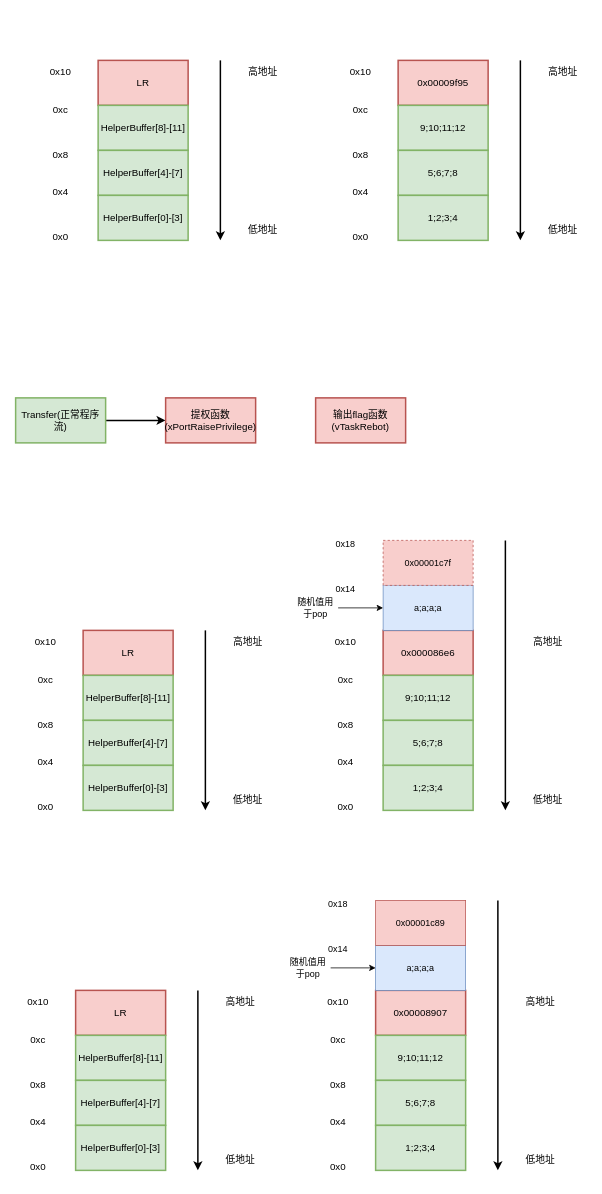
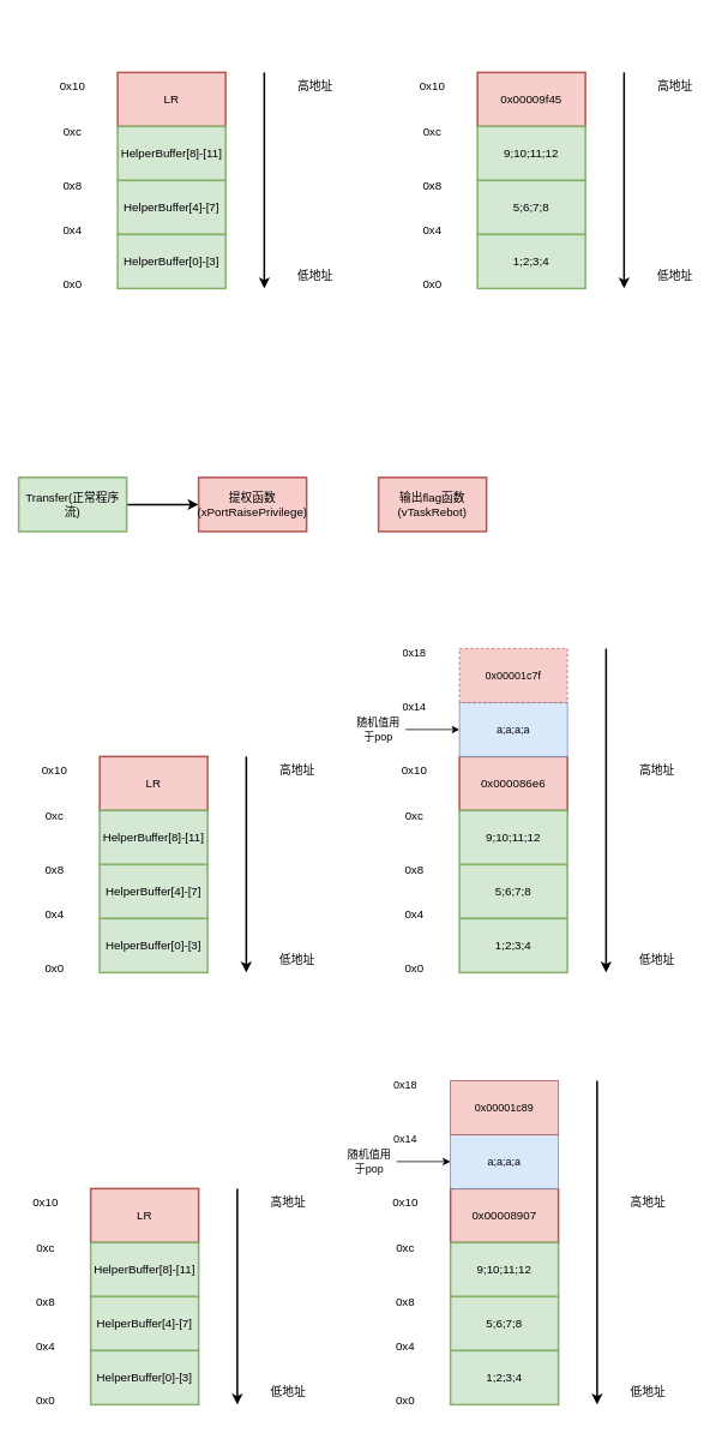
  <mxCell id="0" />
  <mxCell id="1" parent="0" />
  <mxCell id="2" value="" style="edgeStyle=orthogonalEdgeStyle;rounded=0;orthogonalLoop=1;jettySize=auto;html=1;fontSize=13;strokeWidth=2;" edge="1" parent="1"><mxGeometry relative="1" as="geometry"><mxPoint x="190" y="20" as="sourcePoint" /><mxPoint x="190" y="20" as="targetPoint" /></mxGeometry></mxCell>
  <mxCell id="3" value="LR" style="rounded=0;whiteSpace=wrap;html=1;fillColor=#f8cecc;strokeColor=#b85450;fontSize=13;strokeWidth=2;" vertex="1" parent="1"><mxGeometry x="130" y="80" width="120" height="60" as="geometry" /></mxCell>
  <mxCell id="4" value="HelperBuffer[8]-[11]" style="rounded=0;whiteSpace=wrap;html=1;fillColor=#d5e8d4;strokeColor=#82b366;fontSize=13;strokeWidth=2;" vertex="1" parent="1"><mxGeometry x="130" y="140" width="120" height="60" as="geometry" /></mxCell>
  <mxCell id="5" value="HelperBuffer[4]-[7]" style="rounded=0;whiteSpace=wrap;html=1;fillColor=#d5e8d4;strokeColor=#82b366;fontSize=13;strokeWidth=2;" vertex="1" parent="1"><mxGeometry x="130" y="200" width="120" height="60" as="geometry" /></mxCell>
  <mxCell id="6" value="HelperBuffer[0]-[3]" style="rounded=0;whiteSpace=wrap;html=1;fillColor=#d5e8d4;strokeColor=#82b366;fontSize=13;strokeWidth=2;" vertex="1" parent="1"><mxGeometry x="130" y="260" width="120" height="60" as="geometry" /></mxCell>
  <mxCell id="7" value="" style="endArrow=classic;html=1;rounded=0;fontSize=13;strokeWidth=2;" edge="1" parent="1"><mxGeometry width="50" height="50" relative="1" as="geometry"><mxPoint x="293" y="80" as="sourcePoint" /><mxPoint x="293" y="320" as="targetPoint" /></mxGeometry></mxCell>
  <mxCell id="8" value="高地址" style="text;html=1;strokeColor=none;fillColor=none;align=center;verticalAlign=middle;whiteSpace=wrap;rounded=0;fontSize=13;strokeWidth=2;" vertex="1" parent="1"><mxGeometry x="320" y="80" width="60" height="30" as="geometry" /></mxCell>
  <mxCell id="9" value="低地址" style="text;html=1;strokeColor=none;fillColor=none;align=center;verticalAlign=middle;whiteSpace=wrap;rounded=0;fontSize=13;strokeWidth=2;" vertex="1" parent="1"><mxGeometry x="320" y="290" width="60" height="30" as="geometry" /></mxCell>
  <mxCell id="10" value="0x0" style="text;html=1;strokeColor=none;fillColor=none;align=center;verticalAlign=middle;whiteSpace=wrap;rounded=0;fontSize=13;strokeWidth=2;" vertex="1" parent="1"><mxGeometry x="50" y="300" width="60" height="30" as="geometry" /></mxCell>
  <mxCell id="11" value="0x4" style="text;html=1;strokeColor=none;fillColor=none;align=center;verticalAlign=middle;whiteSpace=wrap;rounded=0;fontSize=13;strokeWidth=2;" vertex="1" parent="1"><mxGeometry x="50" y="240" width="60" height="30" as="geometry" /></mxCell>
  <mxCell id="12" value="0x8" style="text;html=1;strokeColor=none;fillColor=none;align=center;verticalAlign=middle;whiteSpace=wrap;rounded=0;fontSize=13;strokeWidth=2;" vertex="1" parent="1"><mxGeometry x="50" y="190" width="60" height="30" as="geometry" /></mxCell>
  <mxCell id="13" value="0xc" style="text;html=1;strokeColor=none;fillColor=none;align=center;verticalAlign=middle;whiteSpace=wrap;rounded=0;fontSize=13;strokeWidth=2;" vertex="1" parent="1"><mxGeometry x="50" y="130" width="60" height="30" as="geometry" /></mxCell>
  <mxCell id="14" value="0x10" style="text;html=1;strokeColor=none;fillColor=none;align=center;verticalAlign=middle;whiteSpace=wrap;rounded=0;fontSize=13;strokeWidth=2;" vertex="1" parent="1"><mxGeometry x="50" y="80" width="60" height="30" as="geometry" /></mxCell>
  <mxCell id="15" value="" style="edgeStyle=orthogonalEdgeStyle;rounded=0;orthogonalLoop=1;jettySize=auto;html=1;strokeWidth=2;fontSize=13;" edge="1" parent="1" source="16" target="17"><mxGeometry relative="1" as="geometry" /></mxCell>
  <mxCell id="16" value="Transfer(正常程序流)" style="rounded=0;whiteSpace=wrap;html=1;fillColor=#d5e8d4;strokeColor=#82b366;strokeWidth=2;fontSize=13;" vertex="1" parent="1"><mxGeometry x="20" y="530" width="120" height="60" as="geometry" /></mxCell>
  <mxCell id="17" value="提权函数(xPortRaisePrivilege)" style="whiteSpace=wrap;html=1;rounded=0;fillColor=#f8cecc;strokeColor=#b85450;strokeWidth=2;fontSize=13;" vertex="1" parent="1"><mxGeometry x="220" y="530" width="120" height="60" as="geometry" /></mxCell>
  <mxCell id="18" value="输出flag函数(vTaskRebot)" style="whiteSpace=wrap;html=1;rounded=0;fillColor=#f8cecc;strokeColor=#b85450;strokeWidth=2;fontSize=13;" vertex="1" parent="1"><mxGeometry x="420" y="530" width="120" height="60" as="geometry" /></mxCell>
  <mxCell id="19" value="" style="edgeStyle=orthogonalEdgeStyle;rounded=0;orthogonalLoop=1;jettySize=auto;html=1;fontSize=13;strokeWidth=2;" edge="1" parent="1"><mxGeometry relative="1" as="geometry"><mxPoint x="590" y="20" as="sourcePoint" /><mxPoint x="590" y="20" as="targetPoint" /></mxGeometry></mxCell>
- <mxCell id="20" value="0x00009f95" style="rounded=0;whiteSpace=wrap;html=1;fillColor=#f8cecc;strokeColor=#b85450;fontSize=13;strokeWidth=2;" vertex="1" parent="1"><mxGeometry x="530" y="80" width="120" height="60" as="geometry" /></mxCell>
+ <mxCell id="20" value="0x00009f45" style="rounded=0;whiteSpace=wrap;html=1;fillColor=#f8cecc;strokeColor=#b85450;fontSize=13;strokeWidth=2;" vertex="1" parent="1"><mxGeometry x="530" y="80" width="120" height="60" as="geometry" /></mxCell>
  <mxCell id="21" value="9;10;11;12" style="rounded=0;whiteSpace=wrap;html=1;fillColor=#d5e8d4;strokeColor=#82b366;fontSize=13;strokeWidth=2;" vertex="1" parent="1"><mxGeometry x="530" y="140" width="120" height="60" as="geometry" /></mxCell>
  <mxCell id="22" value="5;6;7;8" style="rounded=0;whiteSpace=wrap;html=1;fillColor=#d5e8d4;strokeColor=#82b366;fontSize=13;strokeWidth=2;" vertex="1" parent="1"><mxGeometry x="530" y="200" width="120" height="60" as="geometry" /></mxCell>
  <mxCell id="23" value="1;2;3;4" style="rounded=0;whiteSpace=wrap;html=1;fillColor=#d5e8d4;strokeColor=#82b366;fontSize=13;strokeWidth=2;" vertex="1" parent="1"><mxGeometry x="530" y="260" width="120" height="60" as="geometry" /></mxCell>
  <mxCell id="24" value="" style="endArrow=classic;html=1;rounded=0;fontSize=13;strokeWidth=2;" edge="1" parent="1"><mxGeometry width="50" height="50" relative="1" as="geometry"><mxPoint x="693" y="80" as="sourcePoint" /><mxPoint x="693" y="320" as="targetPoint" /></mxGeometry></mxCell>
  <mxCell id="25" value="高地址" style="text;html=1;strokeColor=none;fillColor=none;align=center;verticalAlign=middle;whiteSpace=wrap;rounded=0;fontSize=13;strokeWidth=2;" vertex="1" parent="1"><mxGeometry x="720" y="80" width="60" height="30" as="geometry" /></mxCell>
  <mxCell id="26" value="低地址" style="text;html=1;strokeColor=none;fillColor=none;align=center;verticalAlign=middle;whiteSpace=wrap;rounded=0;fontSize=13;strokeWidth=2;" vertex="1" parent="1"><mxGeometry x="720" y="290" width="60" height="30" as="geometry" /></mxCell>
  <mxCell id="27" value="0x0" style="text;html=1;strokeColor=none;fillColor=none;align=center;verticalAlign=middle;whiteSpace=wrap;rounded=0;fontSize=13;strokeWidth=2;" vertex="1" parent="1"><mxGeometry x="450" y="300" width="60" height="30" as="geometry" /></mxCell>
  <mxCell id="28" value="0x4" style="text;html=1;strokeColor=none;fillColor=none;align=center;verticalAlign=middle;whiteSpace=wrap;rounded=0;fontSize=13;strokeWidth=2;" vertex="1" parent="1"><mxGeometry x="450" y="240" width="60" height="30" as="geometry" /></mxCell>
  <mxCell id="29" value="0x8" style="text;html=1;strokeColor=none;fillColor=none;align=center;verticalAlign=middle;whiteSpace=wrap;rounded=0;fontSize=13;strokeWidth=2;" vertex="1" parent="1"><mxGeometry x="450" y="190" width="60" height="30" as="geometry" /></mxCell>
  <mxCell id="30" value="0xc" style="text;html=1;strokeColor=none;fillColor=none;align=center;verticalAlign=middle;whiteSpace=wrap;rounded=0;fontSize=13;strokeWidth=2;" vertex="1" parent="1"><mxGeometry x="450" y="130" width="60" height="30" as="geometry" /></mxCell>
  <mxCell id="31" value="0x10" style="text;html=1;strokeColor=none;fillColor=none;align=center;verticalAlign=middle;whiteSpace=wrap;rounded=0;fontSize=13;strokeWidth=2;" vertex="1" parent="1"><mxGeometry x="450" y="80" width="60" height="30" as="geometry" /></mxCell>
  <mxCell id="32" value="LR" style="rounded=0;whiteSpace=wrap;html=1;fillColor=#f8cecc;strokeColor=#b85450;fontSize=13;strokeWidth=2;" vertex="1" parent="1"><mxGeometry x="110" y="840" width="120" height="60" as="geometry" /></mxCell>
  <mxCell id="33" value="HelperBuffer[8]-[11]" style="rounded=0;whiteSpace=wrap;html=1;fillColor=#d5e8d4;strokeColor=#82b366;fontSize=13;strokeWidth=2;" vertex="1" parent="1"><mxGeometry x="110" y="900" width="120" height="60" as="geometry" /></mxCell>
  <mxCell id="34" value="HelperBuffer[4]-[7]" style="rounded=0;whiteSpace=wrap;html=1;fillColor=#d5e8d4;strokeColor=#82b366;fontSize=13;strokeWidth=2;" vertex="1" parent="1"><mxGeometry x="110" y="960" width="120" height="60" as="geometry" /></mxCell>
  <mxCell id="35" value="HelperBuffer[0]-[3]" style="rounded=0;whiteSpace=wrap;html=1;fillColor=#d5e8d4;strokeColor=#82b366;fontSize=13;strokeWidth=2;" vertex="1" parent="1"><mxGeometry x="110" y="1020" width="120" height="60" as="geometry" /></mxCell>
  <mxCell id="36" value="" style="endArrow=classic;html=1;rounded=0;fontSize=13;strokeWidth=2;" edge="1" parent="1"><mxGeometry width="50" height="50" relative="1" as="geometry"><mxPoint x="273" y="840" as="sourcePoint" /><mxPoint x="273" y="1080" as="targetPoint" /></mxGeometry></mxCell>
  <mxCell id="37" value="高地址" style="text;html=1;strokeColor=none;fillColor=none;align=center;verticalAlign=middle;whiteSpace=wrap;rounded=0;fontSize=13;strokeWidth=2;" vertex="1" parent="1"><mxGeometry x="300" y="840" width="60" height="30" as="geometry" /></mxCell>
  <mxCell id="38" value="低地址" style="text;html=1;strokeColor=none;fillColor=none;align=center;verticalAlign=middle;whiteSpace=wrap;rounded=0;fontSize=13;strokeWidth=2;" vertex="1" parent="1"><mxGeometry x="300" y="1050" width="60" height="30" as="geometry" /></mxCell>
  <mxCell id="39" value="0x0" style="text;html=1;strokeColor=none;fillColor=none;align=center;verticalAlign=middle;whiteSpace=wrap;rounded=0;fontSize=13;strokeWidth=2;" vertex="1" parent="1"><mxGeometry x="30" y="1060" width="60" height="30" as="geometry" /></mxCell>
  <mxCell id="40" value="0x4" style="text;html=1;strokeColor=none;fillColor=none;align=center;verticalAlign=middle;whiteSpace=wrap;rounded=0;fontSize=13;strokeWidth=2;" vertex="1" parent="1"><mxGeometry x="30" y="1000" width="60" height="30" as="geometry" /></mxCell>
  <mxCell id="41" value="0x8" style="text;html=1;strokeColor=none;fillColor=none;align=center;verticalAlign=middle;whiteSpace=wrap;rounded=0;fontSize=13;strokeWidth=2;" vertex="1" parent="1"><mxGeometry x="30" y="950" width="60" height="30" as="geometry" /></mxCell>
  <mxCell id="42" value="0xc" style="text;html=1;strokeColor=none;fillColor=none;align=center;verticalAlign=middle;whiteSpace=wrap;rounded=0;fontSize=13;strokeWidth=2;" vertex="1" parent="1"><mxGeometry x="30" y="890" width="60" height="30" as="geometry" /></mxCell>
  <mxCell id="43" value="0x10" style="text;html=1;strokeColor=none;fillColor=none;align=center;verticalAlign=middle;whiteSpace=wrap;rounded=0;fontSize=13;strokeWidth=2;" vertex="1" parent="1"><mxGeometry x="30" y="840" width="60" height="30" as="geometry" /></mxCell>
  <mxCell id="44" value="0x000086e6" style="rounded=0;whiteSpace=wrap;html=1;fillColor=#f8cecc;strokeColor=#b85450;fontSize=13;strokeWidth=2;" vertex="1" parent="1"><mxGeometry x="510" y="840" width="120" height="60" as="geometry" /></mxCell>
  <mxCell id="45" value="9;10;11;12" style="rounded=0;whiteSpace=wrap;html=1;fillColor=#d5e8d4;strokeColor=#82b366;fontSize=13;strokeWidth=2;" vertex="1" parent="1"><mxGeometry x="510" y="900" width="120" height="60" as="geometry" /></mxCell>
  <mxCell id="46" value="5;6;7;8" style="rounded=0;whiteSpace=wrap;html=1;fillColor=#d5e8d4;strokeColor=#82b366;fontSize=13;strokeWidth=2;" vertex="1" parent="1"><mxGeometry x="510" y="960" width="120" height="60" as="geometry" /></mxCell>
  <mxCell id="47" value="1;2;3;4" style="rounded=0;whiteSpace=wrap;html=1;fillColor=#d5e8d4;strokeColor=#82b366;fontSize=13;strokeWidth=2;" vertex="1" parent="1"><mxGeometry x="510" y="1020" width="120" height="60" as="geometry" /></mxCell>
  <mxCell id="48" value="" style="endArrow=classic;html=1;rounded=0;fontSize=13;strokeWidth=2;" edge="1" parent="1"><mxGeometry width="50" height="50" relative="1" as="geometry"><mxPoint x="673" y="720" as="sourcePoint" /><mxPoint x="673" y="1080" as="targetPoint" /></mxGeometry></mxCell>
  <mxCell id="49" value="高地址" style="text;html=1;strokeColor=none;fillColor=none;align=center;verticalAlign=middle;whiteSpace=wrap;rounded=0;fontSize=13;strokeWidth=2;" vertex="1" parent="1"><mxGeometry x="700" y="840" width="60" height="30" as="geometry" /></mxCell>
  <mxCell id="50" value="低地址" style="text;html=1;strokeColor=none;fillColor=none;align=center;verticalAlign=middle;whiteSpace=wrap;rounded=0;fontSize=13;strokeWidth=2;" vertex="1" parent="1"><mxGeometry x="700" y="1050" width="60" height="30" as="geometry" /></mxCell>
  <mxCell id="51" value="0x0" style="text;html=1;strokeColor=none;fillColor=none;align=center;verticalAlign=middle;whiteSpace=wrap;rounded=0;fontSize=13;strokeWidth=2;" vertex="1" parent="1"><mxGeometry x="430" y="1060" width="60" height="30" as="geometry" /></mxCell>
  <mxCell id="52" value="0x4" style="text;html=1;strokeColor=none;fillColor=none;align=center;verticalAlign=middle;whiteSpace=wrap;rounded=0;fontSize=13;strokeWidth=2;" vertex="1" parent="1"><mxGeometry x="430" y="1000" width="60" height="30" as="geometry" /></mxCell>
  <mxCell id="53" value="0x8" style="text;html=1;strokeColor=none;fillColor=none;align=center;verticalAlign=middle;whiteSpace=wrap;rounded=0;fontSize=13;strokeWidth=2;" vertex="1" parent="1"><mxGeometry x="430" y="950" width="60" height="30" as="geometry" /></mxCell>
  <mxCell id="54" value="0xc" style="text;html=1;strokeColor=none;fillColor=none;align=center;verticalAlign=middle;whiteSpace=wrap;rounded=0;fontSize=13;strokeWidth=2;" vertex="1" parent="1"><mxGeometry x="430" y="890" width="60" height="30" as="geometry" /></mxCell>
  <mxCell id="55" value="0x10" style="text;html=1;strokeColor=none;fillColor=none;align=center;verticalAlign=middle;whiteSpace=wrap;rounded=0;fontSize=13;strokeWidth=2;" vertex="1" parent="1"><mxGeometry x="430" y="840" width="60" height="30" as="geometry" /></mxCell>
  <mxCell id="56" value="a;a;a;a" style="rounded=0;whiteSpace=wrap;html=1;fillColor=#dae8fc;strokeColor=#6c8ebf;" vertex="1" parent="1"><mxGeometry x="510" y="780" width="120" height="60" as="geometry" /></mxCell>
  <mxCell id="57" value="0x00001c7f" style="rounded=0;whiteSpace=wrap;html=1;fillColor=#f8cecc;strokeColor=#b85450;dashed=1;" vertex="1" parent="1"><mxGeometry x="510" y="720" width="120" height="60" as="geometry" /></mxCell>
  <mxCell id="58" value="0x14" style="text;html=1;strokeColor=none;fillColor=none;align=center;verticalAlign=middle;whiteSpace=wrap;rounded=0;" vertex="1" parent="1"><mxGeometry x="430" y="770" width="60" height="30" as="geometry" /></mxCell>
  <mxCell id="59" value="0x18" style="text;html=1;strokeColor=none;fillColor=none;align=center;verticalAlign=middle;whiteSpace=wrap;rounded=0;" vertex="1" parent="1"><mxGeometry x="430" y="710" width="60" height="30" as="geometry" /></mxCell>
  <mxCell id="60" style="edgeStyle=orthogonalEdgeStyle;rounded=0;orthogonalLoop=1;jettySize=auto;html=1;exitX=1;exitY=0.5;exitDx=0;exitDy=0;entryX=0;entryY=0.5;entryDx=0;entryDy=0;" edge="1" parent="1" source="61" target="56"><mxGeometry relative="1" as="geometry" /></mxCell>
  <mxCell id="61" value="随机值用于pop" style="text;html=1;strokeColor=none;fillColor=none;align=center;verticalAlign=middle;whiteSpace=wrap;rounded=0;" vertex="1" parent="1"><mxGeometry x="390" y="795" width="60" height="30" as="geometry" /></mxCell>
  <mxCell id="62" value="LR" style="rounded=0;whiteSpace=wrap;html=1;fillColor=#f8cecc;strokeColor=#b85450;fontSize=13;strokeWidth=2;" vertex="1" parent="1"><mxGeometry x="100" y="1320" width="120" height="60" as="geometry" /></mxCell>
  <mxCell id="63" value="HelperBuffer[8]-[11]" style="rounded=0;whiteSpace=wrap;html=1;fillColor=#d5e8d4;strokeColor=#82b366;fontSize=13;strokeWidth=2;" vertex="1" parent="1"><mxGeometry x="100" y="1380" width="120" height="60" as="geometry" /></mxCell>
  <mxCell id="64" value="HelperBuffer[4]-[7]" style="rounded=0;whiteSpace=wrap;html=1;fillColor=#d5e8d4;strokeColor=#82b366;fontSize=13;strokeWidth=2;" vertex="1" parent="1"><mxGeometry x="100" y="1440" width="120" height="60" as="geometry" /></mxCell>
  <mxCell id="65" value="HelperBuffer[0]-[3]" style="rounded=0;whiteSpace=wrap;html=1;fillColor=#d5e8d4;strokeColor=#82b366;fontSize=13;strokeWidth=2;" vertex="1" parent="1"><mxGeometry x="100" y="1500" width="120" height="60" as="geometry" /></mxCell>
  <mxCell id="66" value="" style="endArrow=classic;html=1;rounded=0;fontSize=13;strokeWidth=2;" edge="1" parent="1"><mxGeometry width="50" height="50" relative="1" as="geometry"><mxPoint x="263" y="1320" as="sourcePoint" /><mxPoint x="263" y="1560" as="targetPoint" /></mxGeometry></mxCell>
  <mxCell id="67" value="高地址" style="text;html=1;strokeColor=none;fillColor=none;align=center;verticalAlign=middle;whiteSpace=wrap;rounded=0;fontSize=13;strokeWidth=2;" vertex="1" parent="1"><mxGeometry x="290" y="1320" width="60" height="30" as="geometry" /></mxCell>
  <mxCell id="68" value="低地址" style="text;html=1;strokeColor=none;fillColor=none;align=center;verticalAlign=middle;whiteSpace=wrap;rounded=0;fontSize=13;strokeWidth=2;" vertex="1" parent="1"><mxGeometry x="290" y="1530" width="60" height="30" as="geometry" /></mxCell>
  <mxCell id="69" value="0x0" style="text;html=1;strokeColor=none;fillColor=none;align=center;verticalAlign=middle;whiteSpace=wrap;rounded=0;fontSize=13;strokeWidth=2;" vertex="1" parent="1"><mxGeometry x="20" y="1540" width="60" height="30" as="geometry" /></mxCell>
  <mxCell id="70" value="0x4" style="text;html=1;strokeColor=none;fillColor=none;align=center;verticalAlign=middle;whiteSpace=wrap;rounded=0;fontSize=13;strokeWidth=2;" vertex="1" parent="1"><mxGeometry x="20" y="1480" width="60" height="30" as="geometry" /></mxCell>
  <mxCell id="71" value="0x8" style="text;html=1;strokeColor=none;fillColor=none;align=center;verticalAlign=middle;whiteSpace=wrap;rounded=0;fontSize=13;strokeWidth=2;" vertex="1" parent="1"><mxGeometry x="20" y="1430" width="60" height="30" as="geometry" /></mxCell>
  <mxCell id="72" value="0xc" style="text;html=1;strokeColor=none;fillColor=none;align=center;verticalAlign=middle;whiteSpace=wrap;rounded=0;fontSize=13;strokeWidth=2;" vertex="1" parent="1"><mxGeometry x="20" y="1370" width="60" height="30" as="geometry" /></mxCell>
  <mxCell id="73" value="0x10" style="text;html=1;strokeColor=none;fillColor=none;align=center;verticalAlign=middle;whiteSpace=wrap;rounded=0;fontSize=13;strokeWidth=2;" vertex="1" parent="1"><mxGeometry x="20" y="1320" width="60" height="30" as="geometry" /></mxCell>
  <mxCell id="74" value="0x00008907" style="rounded=0;whiteSpace=wrap;html=1;fillColor=#f8cecc;strokeColor=#b85450;fontSize=13;strokeWidth=2;" vertex="1" parent="1"><mxGeometry x="500" y="1320" width="120" height="60" as="geometry" /></mxCell>
  <mxCell id="75" value="9;10;11;12" style="rounded=0;whiteSpace=wrap;html=1;fillColor=#d5e8d4;strokeColor=#82b366;fontSize=13;strokeWidth=2;" vertex="1" parent="1"><mxGeometry x="500" y="1380" width="120" height="60" as="geometry" /></mxCell>
  <mxCell id="76" value="5;6;7;8" style="rounded=0;whiteSpace=wrap;html=1;fillColor=#d5e8d4;strokeColor=#82b366;fontSize=13;strokeWidth=2;" vertex="1" parent="1"><mxGeometry x="500" y="1440" width="120" height="60" as="geometry" /></mxCell>
  <mxCell id="77" value="1;2;3;4" style="rounded=0;whiteSpace=wrap;html=1;fillColor=#d5e8d4;strokeColor=#82b366;fontSize=13;strokeWidth=2;" vertex="1" parent="1"><mxGeometry x="500" y="1500" width="120" height="60" as="geometry" /></mxCell>
  <mxCell id="78" value="" style="endArrow=classic;html=1;rounded=0;fontSize=13;strokeWidth=2;" edge="1" parent="1"><mxGeometry width="50" height="50" relative="1" as="geometry"><mxPoint x="663" y="1200" as="sourcePoint" /><mxPoint x="663" y="1560" as="targetPoint" /></mxGeometry></mxCell>
  <mxCell id="79" value="高地址" style="text;html=1;strokeColor=none;fillColor=none;align=center;verticalAlign=middle;whiteSpace=wrap;rounded=0;fontSize=13;strokeWidth=2;" vertex="1" parent="1"><mxGeometry x="690" y="1320" width="60" height="30" as="geometry" /></mxCell>
  <mxCell id="80" value="低地址" style="text;html=1;strokeColor=none;fillColor=none;align=center;verticalAlign=middle;whiteSpace=wrap;rounded=0;fontSize=13;strokeWidth=2;" vertex="1" parent="1"><mxGeometry x="690" y="1530" width="60" height="30" as="geometry" /></mxCell>
  <mxCell id="81" value="0x0" style="text;html=1;strokeColor=none;fillColor=none;align=center;verticalAlign=middle;whiteSpace=wrap;rounded=0;fontSize=13;strokeWidth=2;" vertex="1" parent="1"><mxGeometry x="420" y="1540" width="60" height="30" as="geometry" /></mxCell>
  <mxCell id="82" value="0x4" style="text;html=1;strokeColor=none;fillColor=none;align=center;verticalAlign=middle;whiteSpace=wrap;rounded=0;fontSize=13;strokeWidth=2;" vertex="1" parent="1"><mxGeometry x="420" y="1480" width="60" height="30" as="geometry" /></mxCell>
  <mxCell id="83" value="0x8" style="text;html=1;strokeColor=none;fillColor=none;align=center;verticalAlign=middle;whiteSpace=wrap;rounded=0;fontSize=13;strokeWidth=2;" vertex="1" parent="1"><mxGeometry x="420" y="1430" width="60" height="30" as="geometry" /></mxCell>
  <mxCell id="84" value="0xc" style="text;html=1;strokeColor=none;fillColor=none;align=center;verticalAlign=middle;whiteSpace=wrap;rounded=0;fontSize=13;strokeWidth=2;" vertex="1" parent="1"><mxGeometry x="420" y="1370" width="60" height="30" as="geometry" /></mxCell>
  <mxCell id="85" value="0x10" style="text;html=1;strokeColor=none;fillColor=none;align=center;verticalAlign=middle;whiteSpace=wrap;rounded=0;fontSize=13;strokeWidth=2;" vertex="1" parent="1"><mxGeometry x="420" y="1320" width="60" height="30" as="geometry" /></mxCell>
  <mxCell id="86" value="a;a;a;a" style="rounded=0;whiteSpace=wrap;html=1;fillColor=#dae8fc;strokeColor=#6c8ebf;" vertex="1" parent="1"><mxGeometry x="500" y="1260" width="120" height="60" as="geometry" /></mxCell>
  <mxCell id="87" value="0x00001c89" style="rounded=0;whiteSpace=wrap;html=1;fillColor=#f8cecc;strokeColor=#b85450;" vertex="1" parent="1"><mxGeometry x="500" y="1200" width="120" height="60" as="geometry" /></mxCell>
  <mxCell id="88" value="0x14" style="text;html=1;strokeColor=none;fillColor=none;align=center;verticalAlign=middle;whiteSpace=wrap;rounded=0;" vertex="1" parent="1"><mxGeometry x="420" y="1250" width="60" height="30" as="geometry" /></mxCell>
  <mxCell id="89" value="0x18" style="text;html=1;strokeColor=none;fillColor=none;align=center;verticalAlign=middle;whiteSpace=wrap;rounded=0;" vertex="1" parent="1"><mxGeometry x="420" y="1190" width="60" height="30" as="geometry" /></mxCell>
  <mxCell id="90" style="edgeStyle=orthogonalEdgeStyle;rounded=0;orthogonalLoop=1;jettySize=auto;html=1;exitX=1;exitY=0.5;exitDx=0;exitDy=0;entryX=0;entryY=0.5;entryDx=0;entryDy=0;" edge="1" parent="1" source="91" target="86"><mxGeometry relative="1" as="geometry" /></mxCell>
  <mxCell id="91" value="随机值用于pop" style="text;html=1;strokeColor=none;fillColor=none;align=center;verticalAlign=middle;whiteSpace=wrap;rounded=0;" vertex="1" parent="1"><mxGeometry x="380" y="1275" width="60" height="30" as="geometry" /></mxCell>
